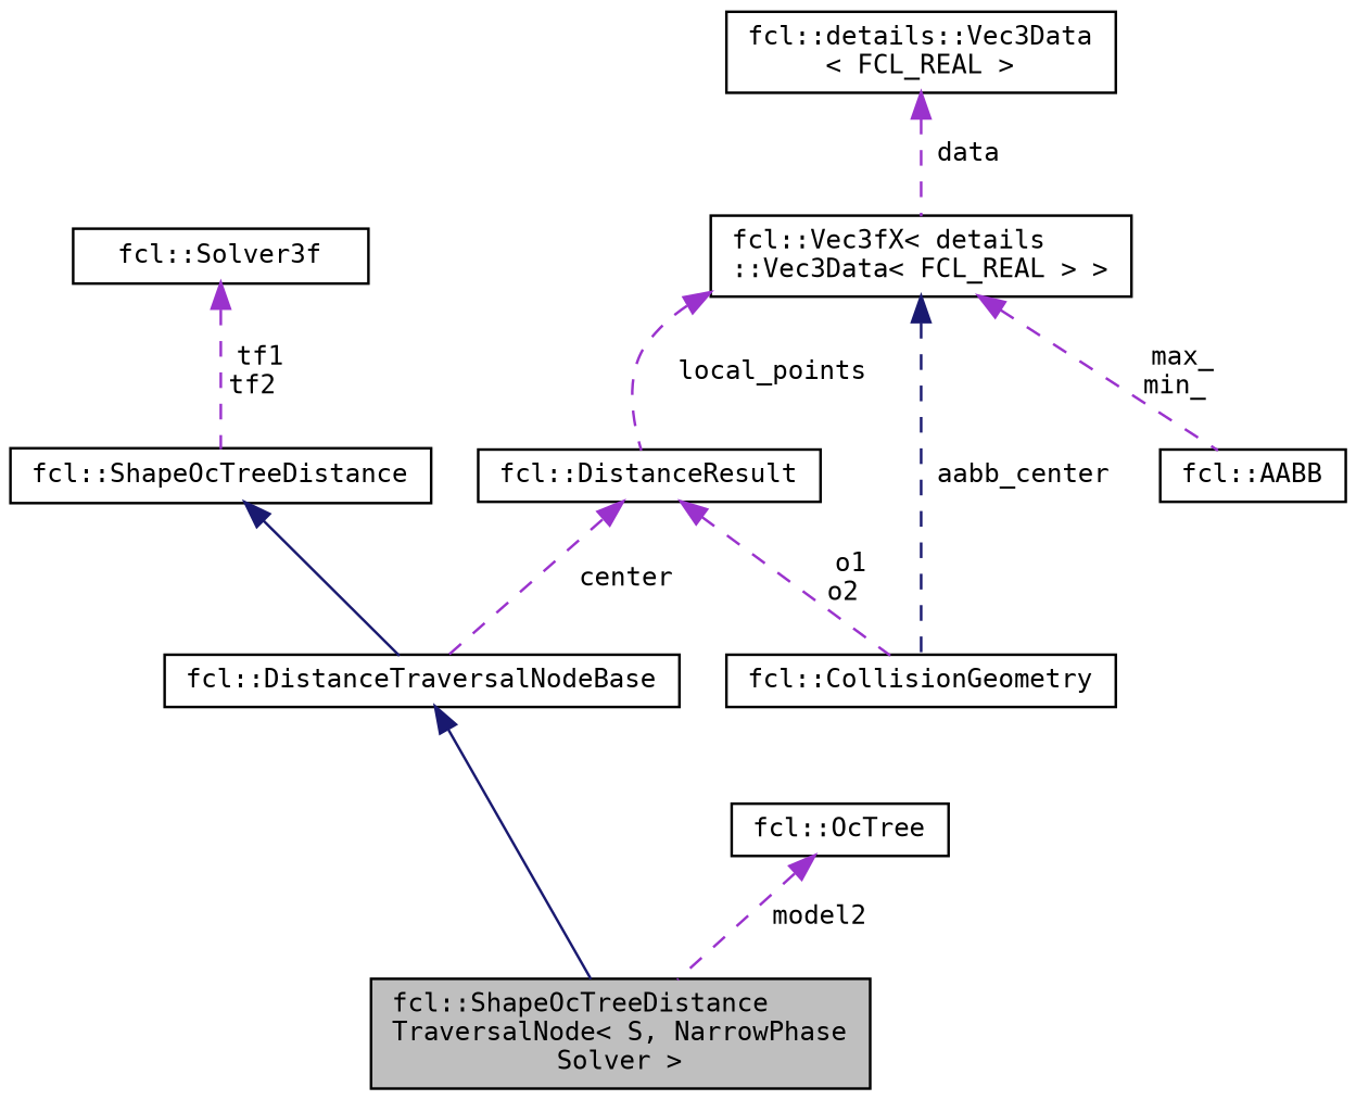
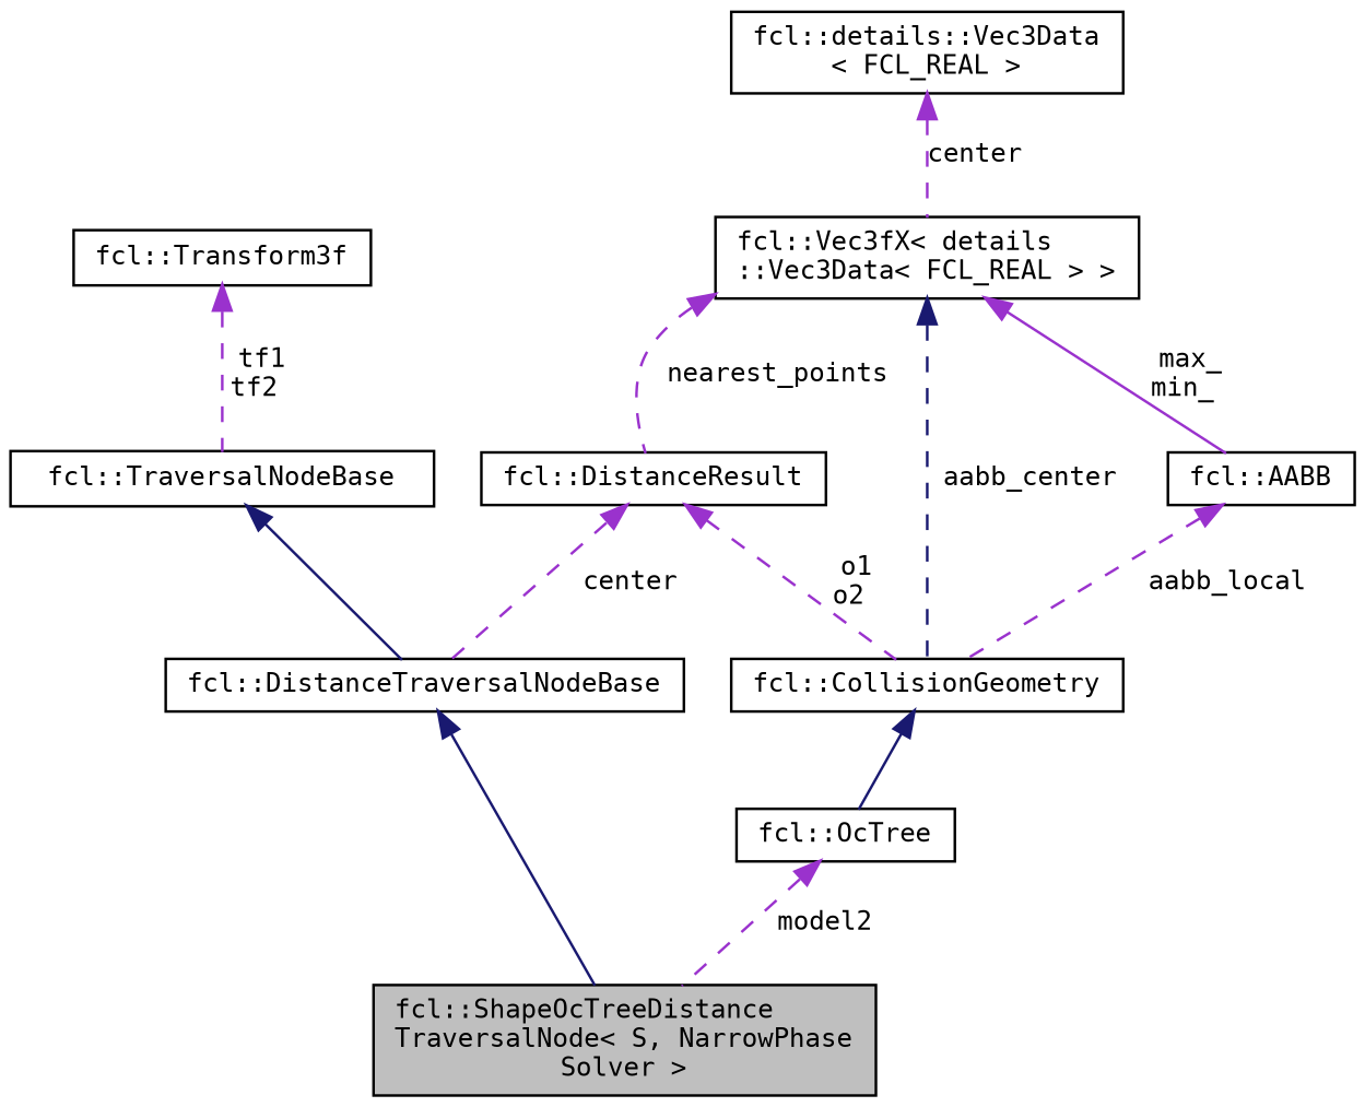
  digraph {
    fontname="DejaVu Sans Mono"
    rankdir=TB
    node [color=black fillcolor=white fontname="DejaVu Sans Mono" fontsize=10 shape=record style=filled]
    edge [color=darkorchid3 dir=back fontname="DejaVu Sans Mono" fontsize=10 labelfontname=FreeSans labelfontsize=10 style=dashed]
    n1 [fillcolor=grey75 fontcolor=black height=0.2 label="fcl::ShapeOcTreeDistance\lTraversalNode\< S, NarrowPhase\lSolver \>" width=0.4]
    n2 [height=0.2 label="fcl::DistanceTraversalNodeBase" width=0.4]
-   n3 [height=0.2 label="fcl::ShapeOcTreeDistance" width=0.4]
-   n4 [height=0.2 label="fcl::Solver3f" width=0.4]
+   n3 [height=0.2 label="fcl::TraversalNodeBase" width=0.4]
+   n4 [height=0.2 label="fcl::Transform3f" width=0.4]
    n5 [height=0.2 label="fcl::DistanceResult" width=0.4]
    n6 [height=0.2 label="fcl::CollisionGeometry" width=0.4]
    n7 [height=0.2 label="fcl::Vec3fX\< details\l::Vec3Data\< FCL_REAL \> \>" width=0.4]
    n8 [height=0.2 label="fcl::AABB" width=0.4]
    n9 [height=0.2 label="fcl::OcTree" width=0.4]
    n10 [height=0.2 label="fcl::details::Vec3Data\l\< FCL_REAL \>" width=0.4]
    n2 -> n1 [color=midnightblue style=solid]
    n3 -> n2 [color=midnightblue style=solid]
    n4 -> n3 [label=" tf1\ntf2"]
    n5 -> n2 [label=" center"]
    n5 -> n6 [label=" o1\no2"]
-   n7 -> n5 [label=" local_points"]
+   n6 -> n9 [color=midnightblue style=solid]
+   n7 -> n5 [label=" nearest_points"]
    n7 -> n6 [color=midnightblue label=" aabb_center"]
-   n7 -> n8 [label=" max_\nmin_"]
+   n7 -> n8 [label=" max_\nmin_" style=solid]
+   n8 -> n6 [label=" aabb_local"]
    n9 -> n1 [label=" model2"]
-   n10 -> n7 [label=" data"]
+   n10 -> n7 [label=" center"]
  }
